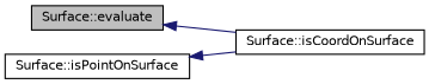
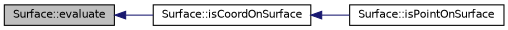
  digraph {
    rankdir=LR
    node [color=black fillcolor=white fontname=Helvetica fontsize=10 shape=record style=filled]
    edge [color=midnightblue dir=back fontname=Helvetica fontsize=10 labelfontname=Helvetica labelfontsize=10 style=solid]
    n1 [fillcolor=grey75 fontcolor=black height=0.2 label="Surface::evaluate" width=0.4]
    n2 [height=0.2 label="Surface::isCoordOnSurface" width=0.4]
    n3 [height=0.2 label="Surface::isPointOnSurface" width=0.4]
    n1 -> n2
-   n3 -> n2
+   n2 -> n3
  }
